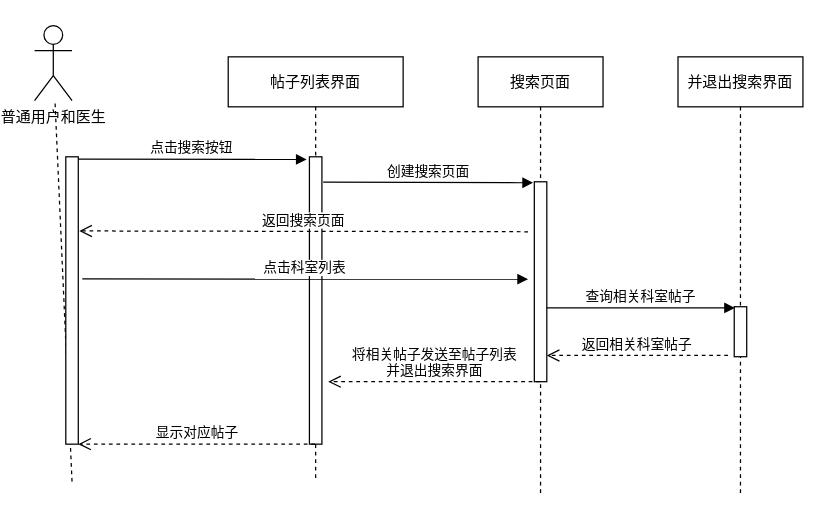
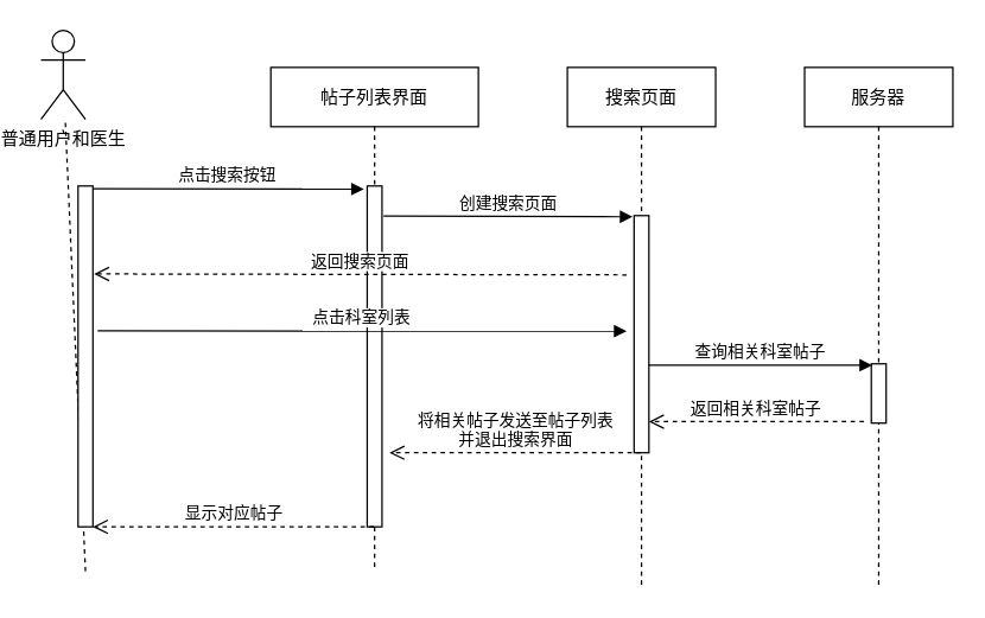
  <mxCell id="0" />
  <mxCell id="1" parent="0" />
  <mxCell id="2" value="帖子列表界面" style="shape=umlLifeline;perimeter=lifelinePerimeter;container=1;collapsible=0;recursiveResize=0;rounded=0;shadow=0;strokeWidth=1;" vertex="1" parent="1"><mxGeometry x="175" y="45" width="140" height="340" as="geometry" /></mxCell>
  <mxCell id="3" value="" style="points=[];perimeter=orthogonalPerimeter;rounded=0;shadow=0;strokeWidth=1;" vertex="1" parent="2"><mxGeometry x="65" y="80" width="10" height="230" as="geometry" /></mxCell>
- <mxCell id="4" value="并退出搜索界面" style="shape=umlLifeline;perimeter=lifelinePerimeter;container=1;collapsible=0;recursiveResize=0;rounded=0;shadow=0;strokeWidth=1;" vertex="1" parent="1"><mxGeometry x="535" y="45" width="100" height="350" as="geometry" /></mxCell>
+ <mxCell id="4" value="服务器" style="shape=umlLifeline;perimeter=lifelinePerimeter;container=1;collapsible=0;recursiveResize=0;rounded=0;shadow=0;strokeWidth=1;" vertex="1" parent="1"><mxGeometry x="535" y="45" width="100" height="350" as="geometry" /></mxCell>
  <mxCell id="5" value="" style="points=[];perimeter=orthogonalPerimeter;rounded=0;shadow=0;strokeWidth=1;" vertex="1" parent="4"><mxGeometry x="45" y="200" width="10" height="40" as="geometry" /></mxCell>
  <mxCell id="6" value="普通用户和医生" style="shape=umlActor;verticalLabelPosition=bottom;verticalAlign=top;html=1;outlineConnect=0;fontStyle=0;fontFamily=Helvetica;" vertex="1" parent="1"><mxGeometry x="20" y="20" width="30" height="60" as="geometry" /></mxCell>
  <mxCell id="7" value="" style="endArrow=none;dashed=1;html=1;fontFamily=Helvetica;" edge="1" parent="1" target="6"><mxGeometry width="50" height="50" relative="1" as="geometry"><mxPoint x="50" y="385" as="sourcePoint" /><mxPoint x="49.5" y="115" as="targetPoint" /></mxGeometry></mxCell>
  <mxCell id="8" value="" style="html=1;points=[];perimeter=orthogonalPerimeter;fontFamily=Helvetica;" vertex="1" parent="1"><mxGeometry x="45" y="125" width="10" height="230" as="geometry" /></mxCell>
  <mxCell id="9" value="点击搜索按钮" style="verticalAlign=bottom;endArrow=block;shadow=0;strokeWidth=1;entryX=-0.22;entryY=0.009;entryDx=0;entryDy=0;entryPerimeter=0;exitX=1;exitY=0.008;exitDx=0;exitDy=0;exitPerimeter=0;" edge="1" parent="1" source="8" target="3"><mxGeometry relative="1" as="geometry"><mxPoint x="65" y="127" as="sourcePoint" /><mxPoint x="205" y="155" as="targetPoint" /><Array as="points" /></mxGeometry></mxCell>
  <mxCell id="10" value="显示对应帖子" style="html=1;verticalAlign=bottom;endArrow=open;dashed=1;endSize=8;fontFamily=Helvetica;" edge="1" parent="1" source="2"><mxGeometry relative="1" as="geometry"><mxPoint x="205" y="355" as="sourcePoint" /><mxPoint x="55" y="355" as="targetPoint" /></mxGeometry></mxCell>
  <mxCell id="11" value="搜索页面" style="shape=umlLifeline;perimeter=lifelinePerimeter;container=1;collapsible=0;recursiveResize=0;rounded=0;shadow=0;strokeWidth=1;" vertex="1" parent="1"><mxGeometry x="375" y="45" width="100" height="350" as="geometry" /></mxCell>
  <mxCell id="12" value="" style="points=[];perimeter=orthogonalPerimeter;rounded=0;shadow=0;strokeWidth=1;" vertex="1" parent="11"><mxGeometry x="45" y="100" width="10" height="160" as="geometry" /></mxCell>
  <mxCell id="13" value="创建搜索页面" style="html=1;verticalAlign=bottom;endArrow=block;exitX=1.1;exitY=0.088;exitDx=0;exitDy=0;exitPerimeter=0;entryX=-0.1;entryY=0.005;entryDx=0;entryDy=0;entryPerimeter=0;" edge="1" parent="1" source="3" target="12"><mxGeometry width="80" relative="1" as="geometry"><mxPoint x="255" y="145" as="sourcePoint" /><mxPoint x="415" y="145" as="targetPoint" /></mxGeometry></mxCell>
  <mxCell id="14" value="返回搜索页面" style="html=1;verticalAlign=bottom;endArrow=open;dashed=1;endSize=8;entryX=1.08;entryY=0.258;entryDx=0;entryDy=0;entryPerimeter=0;" edge="1" parent="1" target="8"><mxGeometry relative="1" as="geometry"><mxPoint x="415" y="185" as="sourcePoint" /><mxPoint x="335" y="185" as="targetPoint" /></mxGeometry></mxCell>
  <mxCell id="15" value="点击科室列表" style="html=1;verticalAlign=bottom;endArrow=block;exitX=1.32;exitY=0.425;exitDx=0;exitDy=0;exitPerimeter=0;" edge="1" parent="1" source="8"><mxGeometry width="80" relative="1" as="geometry"><mxPoint x="235" y="235" as="sourcePoint" /><mxPoint x="415" y="223" as="targetPoint" /></mxGeometry></mxCell>
  <mxCell id="16" value="查询相关科室帖子" style="html=1;verticalAlign=bottom;endArrow=block;entryX=0.06;entryY=0.025;entryDx=0;entryDy=0;entryPerimeter=0;" edge="1" parent="1" source="12" target="5"><mxGeometry width="80" relative="1" as="geometry"><mxPoint x="435" y="245" as="sourcePoint" /><mxPoint x="575" y="245" as="targetPoint" /></mxGeometry></mxCell>
  <mxCell id="17" value="返回相关科室帖子" style="html=1;verticalAlign=bottom;endArrow=open;dashed=1;endSize=8;" edge="1" parent="1" target="12"><mxGeometry relative="1" as="geometry"><mxPoint x="575" y="284" as="sourcePoint" /><mxPoint x="435" y="285" as="targetPoint" /></mxGeometry></mxCell>
  <mxCell id="18" value="将相关帖子发送至帖子列表&lt;br&gt;并退出搜索界面" style="html=1;verticalAlign=bottom;endArrow=open;dashed=1;endSize=8;" edge="1" parent="1" source="11"><mxGeometry relative="1" as="geometry"><mxPoint x="335" y="305" as="sourcePoint" /><mxPoint x="255" y="305" as="targetPoint" /></mxGeometry></mxCell>
